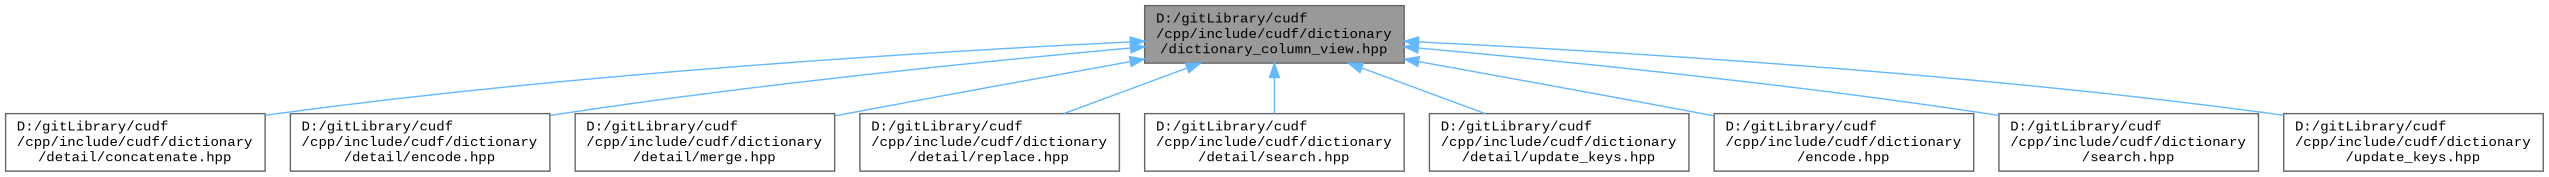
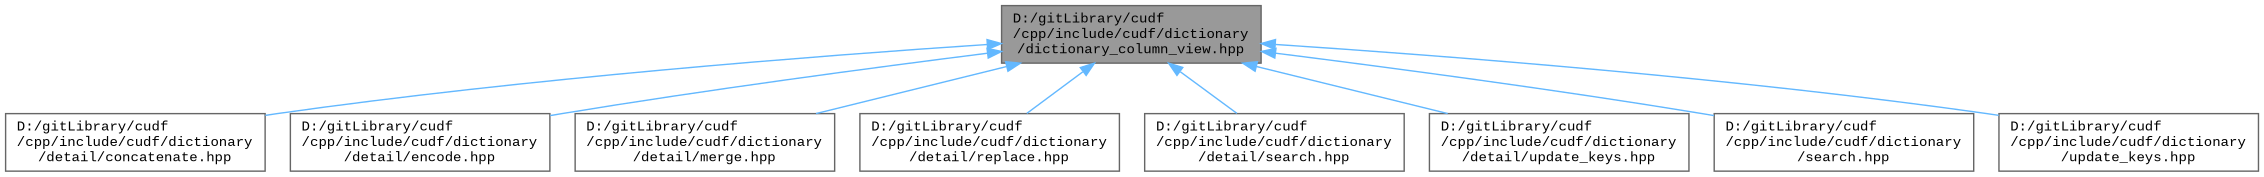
  digraph {
    fontname="Liberation Mono"
    node [color=grey40 fillcolor=white fontname="Liberation Mono" fontsize=10 shape=box style=filled]
    edge [color=steelblue1 dir=back fontname="Liberation Mono" fontsize=10 labelfontname=Helvetica labelfontsize=10 style=solid]
    n1 [color=gray40 fillcolor=grey60 fontcolor=black height=0.2 label="D:/gitLibrary/cudf\l/cpp/include/cudf/dictionary\l/dictionary_column_view.hpp" width=0.4]
    n2 [height=0.2 label="D:/gitLibrary/cudf\l/cpp/include/cudf/dictionary\l/detail/concatenate.hpp" width=0.4]
    n3 [height=0.2 label="D:/gitLibrary/cudf\l/cpp/include/cudf/dictionary\l/detail/encode.hpp" width=0.4]
    n4 [height=0.2 label="D:/gitLibrary/cudf\l/cpp/include/cudf/dictionary\l/detail/merge.hpp" width=0.4]
    n5 [height=0.2 label="D:/gitLibrary/cudf\l/cpp/include/cudf/dictionary\l/detail/replace.hpp" width=0.4]
    n6 [height=0.2 label="D:/gitLibrary/cudf\l/cpp/include/cudf/dictionary\l/detail/search.hpp" width=0.4]
    n7 [height=0.2 label="D:/gitLibrary/cudf\l/cpp/include/cudf/dictionary\l/detail/update_keys.hpp" width=0.4]
-   n8 [height=0.2 label="D:/gitLibrary/cudf\l/cpp/include/cudf/dictionary\l/encode.hpp" width=0.4]
    n9 [height=0.2 label="D:/gitLibrary/cudf\l/cpp/include/cudf/dictionary\l/search.hpp" width=0.4]
    n10 [height=0.2 label="D:/gitLibrary/cudf\l/cpp/include/cudf/dictionary\l/update_keys.hpp" width=0.4]
    n1 -> n2
    n1 -> n3
    n1 -> n4
    n1 -> n5
    n1 -> n6
    n1 -> n7
-   n1 -> n8
    n1 -> n9
    n1 -> n10
  }
